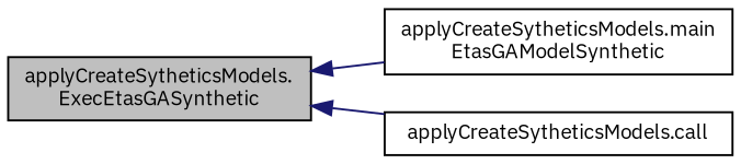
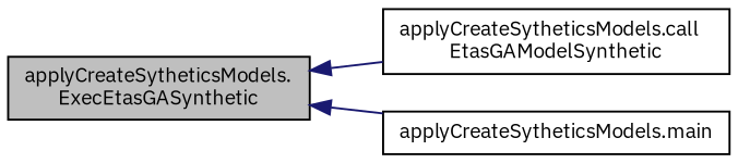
  digraph {
    fontname="IBM Plex Sans"
    rankdir=LR
    node [color=black fillcolor=white fontname="IBM Plex Sans" fontsize=10 shape=record style=filled]
    edge [color=midnightblue dir=back fontname="IBM Plex Sans" fontsize=10 labelfontname=Helvetica labelfontsize=10 style=solid]
    n1 [fillcolor=grey75 fontcolor=black height=0.2 label="applyCreateSytheticsModels.\lExecEtasGASynthetic" width=0.4]
-   n2 [height=0.2 label="applyCreateSytheticsModels.main\lEtasGAModelSynthetic" width=0.4]
-   n3 [height=0.2 label="applyCreateSytheticsModels.call" width=0.4]
+   n2 [height=0.2 label="applyCreateSytheticsModels.call\lEtasGAModelSynthetic" width=0.4]
+   n3 [height=0.2 label="applyCreateSytheticsModels.main" width=0.4]
    n1 -> n2
    n1 -> n3
  }
